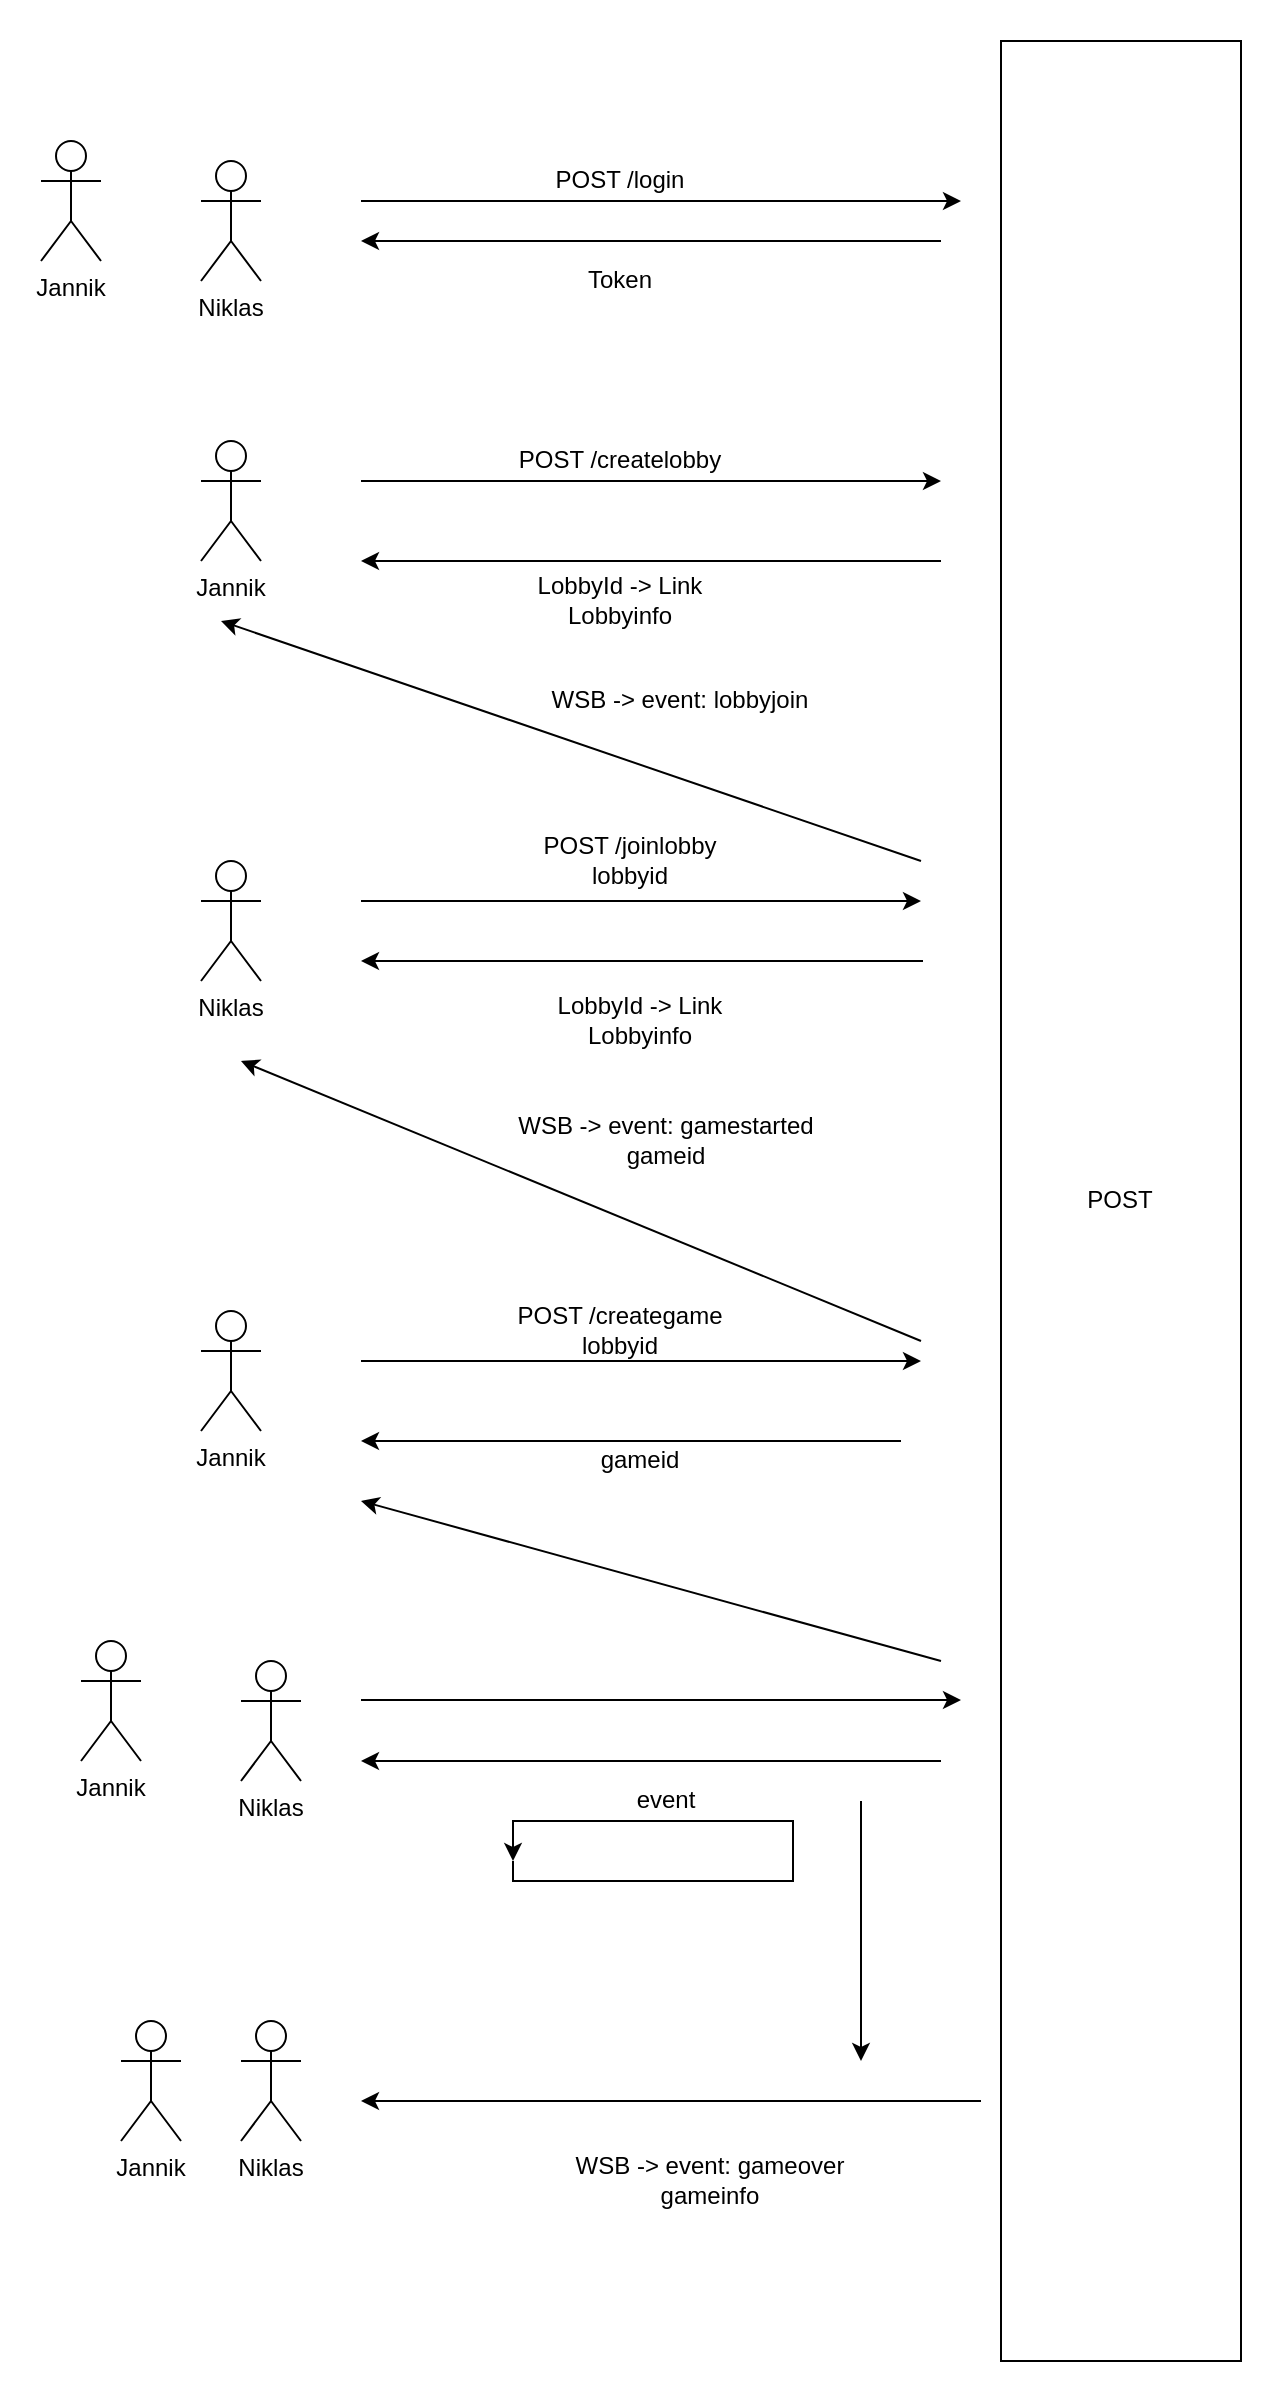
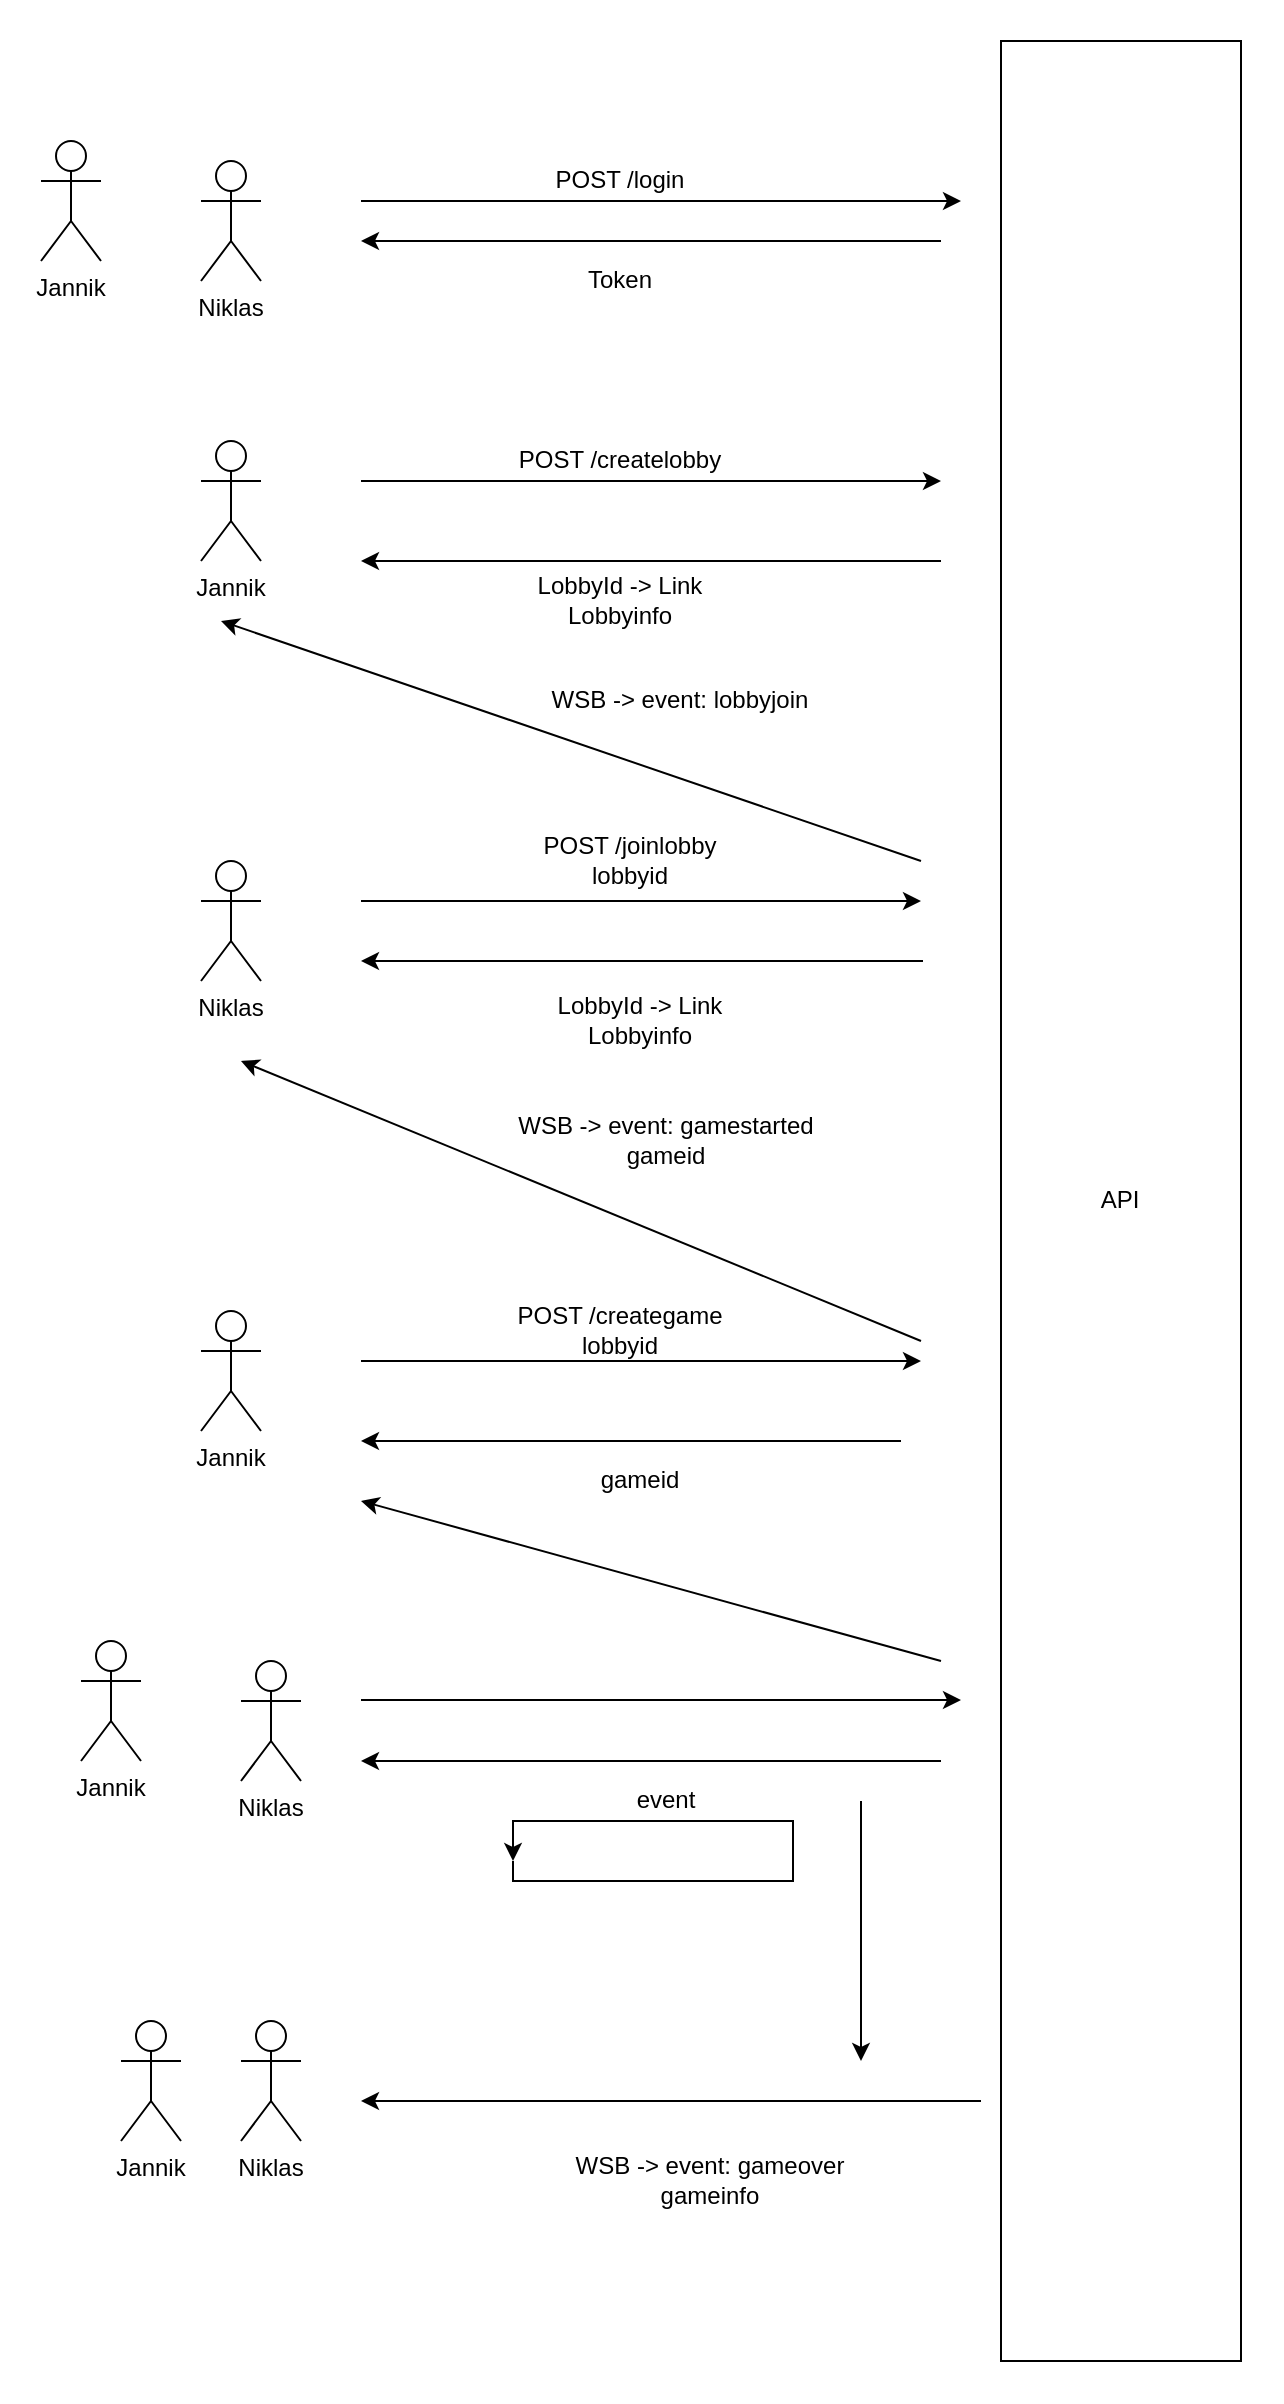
  <mxCell id="0" />
  <mxCell id="1" parent="0" />
  <mxCell id="2" value="" style="endArrow=classic;html=1;" edge="1" parent="1"><mxGeometry width="50" height="50" relative="1" as="geometry"><mxPoint x="180" y="100" as="sourcePoint" /><mxPoint x="480" y="100" as="targetPoint" /></mxGeometry></mxCell>
  <mxCell id="3" value="POST /login" style="text;html=1;strokeColor=none;fillColor=none;align=center;verticalAlign=middle;whiteSpace=wrap;rounded=0;" vertex="1" parent="1"><mxGeometry x="270" y="80" width="80" height="20" as="geometry" /></mxCell>
- <mxCell id="4" value="POST" style="rounded=0;whiteSpace=wrap;html=1;" vertex="1" parent="1"><mxGeometry x="500" y="20" width="120" height="1160" as="geometry" /></mxCell>
+ <mxCell id="4" value="API" style="rounded=0;whiteSpace=wrap;html=1;" vertex="1" parent="1"><mxGeometry x="500" y="20" width="120" height="1160" as="geometry" /></mxCell>
  <mxCell id="5" value="" style="endArrow=classic;html=1;" edge="1" parent="1"><mxGeometry width="50" height="50" relative="1" as="geometry"><mxPoint x="470" y="120" as="sourcePoint" /><mxPoint x="180" y="120" as="targetPoint" /></mxGeometry></mxCell>
  <mxCell id="6" value="Token" style="text;html=1;strokeColor=none;fillColor=none;align=center;verticalAlign=middle;whiteSpace=wrap;rounded=0;" vertex="1" parent="1"><mxGeometry x="290" y="130" width="40" height="20" as="geometry" /></mxCell>
  <mxCell id="7" value="Niklas" style="shape=umlActor;verticalLabelPosition=bottom;labelBackgroundColor=#ffffff;verticalAlign=top;html=1;outlineConnect=0;" vertex="1" parent="1"><mxGeometry x="100" y="430" width="30" height="60" as="geometry" /></mxCell>
  <mxCell id="8" value="Jannik" style="shape=umlActor;verticalLabelPosition=bottom;labelBackgroundColor=#ffffff;verticalAlign=top;html=1;outlineConnect=0;" vertex="1" parent="1"><mxGeometry x="20" y="70" width="30" height="60" as="geometry" /></mxCell>
  <mxCell id="9" value="" style="endArrow=classic;html=1;" edge="1" parent="1"><mxGeometry width="50" height="50" relative="1" as="geometry"><mxPoint x="180" y="240" as="sourcePoint" /><mxPoint x="470" y="240" as="targetPoint" /></mxGeometry></mxCell>
  <mxCell id="10" value="POST /createlobby" style="text;html=1;strokeColor=none;fillColor=none;align=center;verticalAlign=middle;whiteSpace=wrap;rounded=0;" vertex="1" parent="1"><mxGeometry x="250" y="220" width="120" height="20" as="geometry" /></mxCell>
  <mxCell id="11" value="" style="endArrow=classic;html=1;" edge="1" parent="1"><mxGeometry width="50" height="50" relative="1" as="geometry"><mxPoint x="470" y="280" as="sourcePoint" /><mxPoint x="180" y="280" as="targetPoint" /></mxGeometry></mxCell>
  <mxCell id="12" value="Jannik" style="shape=umlActor;verticalLabelPosition=bottom;labelBackgroundColor=#ffffff;verticalAlign=top;html=1;outlineConnect=0;" vertex="1" parent="1"><mxGeometry x="100" y="220" width="30" height="60" as="geometry" /></mxCell>
  <mxCell id="13" value="LobbyId -&amp;gt; Link&lt;br&gt;Lobbyinfo" style="text;html=1;strokeColor=none;fillColor=none;align=center;verticalAlign=middle;whiteSpace=wrap;rounded=0;" vertex="1" parent="1"><mxGeometry x="260" y="290" width="100" height="20" as="geometry" /></mxCell>
  <mxCell id="14" value="" style="endArrow=classic;html=1;" edge="1" parent="1"><mxGeometry width="50" height="50" relative="1" as="geometry"><mxPoint x="180" y="450" as="sourcePoint" /><mxPoint x="460" y="450" as="targetPoint" /></mxGeometry></mxCell>
  <mxCell id="15" value="Niklas" style="shape=umlActor;verticalLabelPosition=bottom;labelBackgroundColor=#ffffff;verticalAlign=top;html=1;outlineConnect=0;" vertex="1" parent="1"><mxGeometry x="100" y="80" width="30" height="60" as="geometry" /></mxCell>
  <mxCell id="16" value="POST /joinlobby&lt;br&gt;lobbyid" style="text;html=1;strokeColor=none;fillColor=none;align=center;verticalAlign=middle;whiteSpace=wrap;rounded=0;" vertex="1" parent="1"><mxGeometry x="260" y="420" width="110" height="20" as="geometry" /></mxCell>
  <mxCell id="17" value="" style="endArrow=classic;html=1;" edge="1" parent="1"><mxGeometry width="50" height="50" relative="1" as="geometry"><mxPoint x="461" y="480" as="sourcePoint" /><mxPoint x="180" y="480" as="targetPoint" /></mxGeometry></mxCell>
  <mxCell id="18" value="LobbyId -&amp;gt; Link&lt;br&gt;Lobbyinfo" style="text;html=1;strokeColor=none;fillColor=none;align=center;verticalAlign=middle;whiteSpace=wrap;rounded=0;" vertex="1" parent="1"><mxGeometry x="270" y="500" width="100" height="20" as="geometry" /></mxCell>
  <mxCell id="19" value="" style="endArrow=classic;html=1;" edge="1" parent="1"><mxGeometry width="50" height="50" relative="1" as="geometry"><mxPoint x="460" y="430" as="sourcePoint" /><mxPoint x="110" y="310" as="targetPoint" /></mxGeometry></mxCell>
  <mxCell id="20" value="Jannik" style="shape=umlActor;verticalLabelPosition=bottom;labelBackgroundColor=#ffffff;verticalAlign=top;html=1;outlineConnect=0;" vertex="1" parent="1"><mxGeometry x="100" y="655" width="30" height="60" as="geometry" /></mxCell>
  <mxCell id="21" value="" style="endArrow=classic;html=1;" edge="1" parent="1"><mxGeometry width="50" height="50" relative="1" as="geometry"><mxPoint x="180" y="680" as="sourcePoint" /><mxPoint x="460" y="680" as="targetPoint" /></mxGeometry></mxCell>
  <mxCell id="22" value="" style="endArrow=classic;html=1;" edge="1" parent="1"><mxGeometry width="50" height="50" relative="1" as="geometry"><mxPoint x="450" y="720" as="sourcePoint" /><mxPoint x="180" y="720" as="targetPoint" /></mxGeometry></mxCell>
  <mxCell id="23" value="POST /creategame&lt;br&gt;lobbyid" style="text;html=1;strokeColor=none;fillColor=none;align=center;verticalAlign=middle;whiteSpace=wrap;rounded=0;" vertex="1" parent="1"><mxGeometry x="250" y="655" width="120" height="20" as="geometry" /></mxCell>
  <mxCell id="24" value="" style="endArrow=classic;html=1;" edge="1" parent="1"><mxGeometry width="50" height="50" relative="1" as="geometry"><mxPoint x="460" y="670" as="sourcePoint" /><mxPoint x="120" y="530" as="targetPoint" /></mxGeometry></mxCell>
  <mxCell id="25" value="WSB -&amp;gt; event: lobbyjoin" style="text;html=1;strokeColor=none;fillColor=none;align=center;verticalAlign=middle;whiteSpace=wrap;rounded=0;" vertex="1" parent="1"><mxGeometry x="260" y="340" width="160" height="20" as="geometry" /></mxCell>
  <mxCell id="26" value="WSB -&amp;gt; event: gamestarted&lt;br&gt;gameid" style="text;html=1;strokeColor=none;fillColor=none;align=center;verticalAlign=middle;whiteSpace=wrap;rounded=0;" vertex="1" parent="1"><mxGeometry x="250" y="560" width="166" height="20" as="geometry" /></mxCell>
  <mxCell id="27" value="" style="endArrow=classic;html=1;" edge="1" parent="1"><mxGeometry width="50" height="50" relative="1" as="geometry"><mxPoint x="180" y="849.5" as="sourcePoint" /><mxPoint x="480" y="849.5" as="targetPoint" /></mxGeometry></mxCell>
  <mxCell id="28" value="" style="endArrow=classic;html=1;" edge="1" parent="1"><mxGeometry width="50" height="50" relative="1" as="geometry"><mxPoint x="470" y="880" as="sourcePoint" /><mxPoint x="180" y="880" as="targetPoint" /></mxGeometry></mxCell>
  <mxCell id="29" value="" style="endArrow=classic;html=1;" edge="1" parent="1"><mxGeometry width="50" height="50" relative="1" as="geometry"><mxPoint x="470" y="830" as="sourcePoint" /><mxPoint x="180" y="750" as="targetPoint" /></mxGeometry></mxCell>
  <mxCell id="30" value="event" style="text;html=1;strokeColor=none;fillColor=none;align=center;verticalAlign=middle;whiteSpace=wrap;rounded=0;" vertex="1" parent="1"><mxGeometry x="313" y="890" width="40" height="20" as="geometry" /></mxCell>
  <mxCell id="31" value="Jannik" style="shape=umlActor;verticalLabelPosition=bottom;labelBackgroundColor=#ffffff;verticalAlign=top;html=1;outlineConnect=0;" vertex="1" parent="1"><mxGeometry x="60" y="1010" width="30" height="60" as="geometry" /></mxCell>
  <mxCell id="32" value="Niklas" style="shape=umlActor;verticalLabelPosition=bottom;labelBackgroundColor=#ffffff;verticalAlign=top;html=1;outlineConnect=0;" vertex="1" parent="1"><mxGeometry x="120" y="1010" width="30" height="60" as="geometry" /></mxCell>
- <mxCell id="33" value="gameid" style="text;html=1;strokeColor=none;fillColor=none;align=center;verticalAlign=middle;whiteSpace=wrap;rounded=0;" vertex="1" parent="1"><mxGeometry x="300" y="720" width="40" height="20" as="geometry" /></mxCell>
+ <mxCell id="33" value="gameid" style="text;html=1;strokeColor=none;fillColor=none;align=center;verticalAlign=middle;whiteSpace=wrap;rounded=0;" vertex="1" parent="1"><mxGeometry x="300" y="730" width="40" height="20" as="geometry" /></mxCell>
  <mxCell id="34" style="edgeStyle=orthogonalEdgeStyle;rounded=0;orthogonalLoop=1;jettySize=auto;html=1;exitX=0.5;exitY=1;exitDx=0;exitDy=0;" edge="1" parent="1" source="33" target="33"><mxGeometry relative="1" as="geometry" /></mxCell>
  <mxCell id="35" value="Jannik" style="shape=umlActor;verticalLabelPosition=bottom;labelBackgroundColor=#ffffff;verticalAlign=top;html=1;outlineConnect=0;" vertex="1" parent="1"><mxGeometry x="40" y="820" width="30" height="60" as="geometry" /></mxCell>
  <mxCell id="36" value="Niklas" style="shape=umlActor;verticalLabelPosition=bottom;labelBackgroundColor=#ffffff;verticalAlign=top;html=1;outlineConnect=0;" vertex="1" parent="1"><mxGeometry x="120" y="830" width="30" height="60" as="geometry" /></mxCell>
  <mxCell id="37" value="" style="endArrow=classic;html=1;" edge="1" parent="1"><mxGeometry width="50" height="50" relative="1" as="geometry"><mxPoint x="490" y="1050" as="sourcePoint" /><mxPoint x="180" y="1050" as="targetPoint" /></mxGeometry></mxCell>
  <mxCell id="38" value="" style="endArrow=classic;html=1;" edge="1" parent="1"><mxGeometry width="50" height="50" relative="1" as="geometry"><mxPoint x="430" y="900" as="sourcePoint" /><mxPoint x="430" y="1030" as="targetPoint" /></mxGeometry></mxCell>
  <mxCell id="39" style="edgeStyle=orthogonalEdgeStyle;rounded=0;orthogonalLoop=1;jettySize=auto;html=1;" edge="1" parent="1"><mxGeometry relative="1" as="geometry"><mxPoint x="256" y="930" as="targetPoint" /><mxPoint x="256" y="930" as="sourcePoint" /><Array as="points"><mxPoint x="396" y="940" /><mxPoint x="396" y="910" /><mxPoint x="256" y="910" /></Array></mxGeometry></mxCell>
  <mxCell id="40" value="WSB -&amp;gt; event: gameover&lt;br&gt;gameinfo" style="text;html=1;strokeColor=none;fillColor=none;align=center;verticalAlign=middle;whiteSpace=wrap;rounded=0;" vertex="1" parent="1"><mxGeometry x="270" y="1070" width="170" height="40" as="geometry" /></mxCell>
